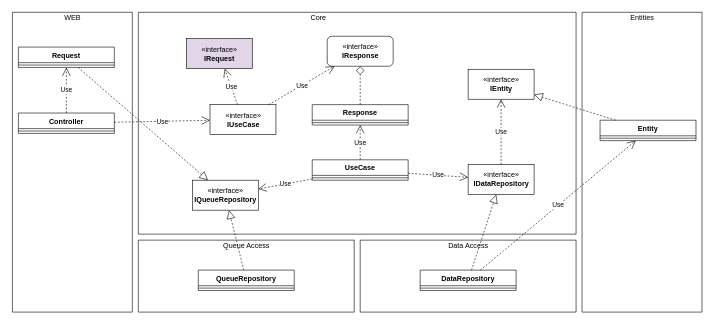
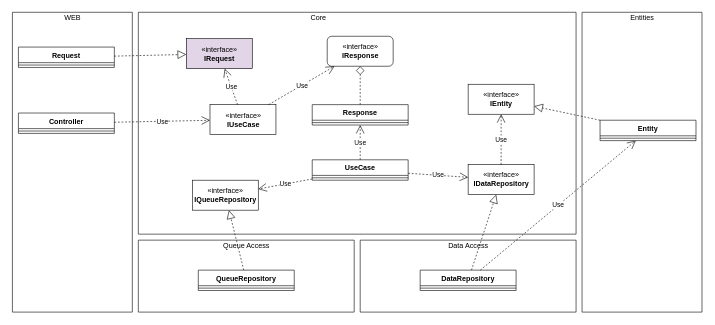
  <mxCell id="0" />
  <mxCell id="1" parent="0" />
  <mxCell id="2" value="" style="swimlane;startSize=0;" parent="1" vertex="1"><mxGeometry x="20" y="20" width="200" height="500" as="geometry" /></mxCell>
  <mxCell id="3" value="WEB" style="text;html=1;align=center;verticalAlign=middle;resizable=0;points=[];autosize=1;strokeColor=none;fillColor=none;" parent="2" vertex="1"><mxGeometry x="80" width="40" height="20" as="geometry" /></mxCell>
  <mxCell id="4" value="Controller" style="swimlane;fontStyle=1;align=center;verticalAlign=top;childLayout=stackLayout;horizontal=1;startSize=26;horizontalStack=0;resizeParent=1;resizeParentMax=0;resizeLast=0;collapsible=1;marginBottom=0;" parent="2" vertex="1"><mxGeometry x="10" y="168" width="160" height="34" as="geometry" /></mxCell>
  <mxCell id="5" value="" style="line;strokeWidth=1;fillColor=none;align=left;verticalAlign=middle;spacingTop=-1;spacingLeft=3;spacingRight=3;rotatable=0;labelPosition=right;points=[];portConstraint=eastwest;" parent="4" vertex="1"><mxGeometry y="26" width="160" height="8" as="geometry" /></mxCell>
  <mxCell id="6" value="Request" style="swimlane;fontStyle=1;align=center;verticalAlign=top;childLayout=stackLayout;horizontal=1;startSize=26;horizontalStack=0;resizeParent=1;resizeParentMax=0;resizeLast=0;collapsible=1;marginBottom=0;" parent="2" vertex="1"><mxGeometry x="10" y="58" width="160" height="34" as="geometry" /></mxCell>
  <mxCell id="7" value="" style="line;strokeWidth=1;fillColor=none;align=left;verticalAlign=middle;spacingTop=-1;spacingLeft=3;spacingRight=3;rotatable=0;labelPosition=right;points=[];portConstraint=eastwest;" parent="6" vertex="1"><mxGeometry y="26" width="160" height="8" as="geometry" /></mxCell>
- <mxCell id="8" value="Use" style="endArrow=open;endSize=12;dashed=1;html=1;rounded=0;" parent="2" source="4" target="6" edge="1"><mxGeometry width="160" relative="1" as="geometry"><mxPoint x="390" y="220" as="sourcePoint" /><mxPoint x="550" y="220" as="targetPoint" /></mxGeometry></mxCell>
  <mxCell id="9" value="" style="swimlane;startSize=0;" parent="1" vertex="1"><mxGeometry x="230" y="20" width="730" height="370" as="geometry" /></mxCell>
  <mxCell id="10" value="Core" style="text;html=1;align=center;verticalAlign=middle;resizable=0;points=[];autosize=1;strokeColor=none;fillColor=none;" parent="9" vertex="1"><mxGeometry x="280" width="40" height="20" as="geometry" /></mxCell>
  <mxCell id="11" value="«interface»&lt;br&gt;&lt;b&gt;IUseCase&lt;/b&gt;" style="html=1;" parent="9" vertex="1"><mxGeometry x="119.5" y="154" width="110" height="50" as="geometry" /></mxCell>
  <mxCell id="12" value="UseCase" style="swimlane;fontStyle=1;align=center;verticalAlign=top;childLayout=stackLayout;horizontal=1;startSize=26;horizontalStack=0;resizeParent=1;resizeParentMax=0;resizeLast=0;collapsible=1;marginBottom=0;" parent="9" vertex="1"><mxGeometry x="290" y="246" width="160" height="34" as="geometry" /></mxCell>
  <mxCell id="13" value="" style="line;strokeWidth=1;fillColor=none;align=left;verticalAlign=middle;spacingTop=-1;spacingLeft=3;spacingRight=3;rotatable=0;labelPosition=right;points=[];portConstraint=eastwest;" parent="12" vertex="1"><mxGeometry y="26" width="160" height="8" as="geometry" /></mxCell>
  <mxCell id="14" value="«interface»&lt;br&gt;&lt;b&gt;IDataRepository&lt;/b&gt;" style="html=1;" parent="9" vertex="1"><mxGeometry x="550" y="254" width="110" height="50" as="geometry" /></mxCell>
  <mxCell id="15" value="Use" style="endArrow=open;endSize=12;dashed=1;html=1;rounded=0;" parent="9" source="12" target="14" edge="1"><mxGeometry width="160" relative="1" as="geometry"><mxPoint x="475.08" y="117.12" as="sourcePoint" /><mxPoint x="547" y="24" as="targetPoint" /></mxGeometry></mxCell>
- <mxCell id="16" value="«interface»&lt;br&gt;&lt;b&gt;IEntity&lt;/b&gt;" style="html=1;" parent="9" vertex="1"><mxGeometry x="550" y="95" width="110" height="50" as="geometry" /></mxCell>
+ <mxCell id="16" value="«interface»&lt;br&gt;&lt;b&gt;IEntity&lt;/b&gt;" style="html=1;" parent="9" vertex="1"><mxGeometry x="550" y="120" width="110" height="50" as="geometry" /></mxCell>
  <mxCell id="17" value="Use" style="endArrow=open;endSize=12;dashed=1;html=1;rounded=0;" parent="9" source="14" target="16" edge="1"><mxGeometry width="160" relative="1" as="geometry"><mxPoint x="460" y="200" as="sourcePoint" /><mxPoint x="620" y="200" as="targetPoint" /></mxGeometry></mxCell>
  <mxCell id="18" value="«interface»&lt;br&gt;&lt;b&gt;IRequest&lt;/b&gt;" style="html=1;fillColor=#e1d5e7;" parent="9" vertex="1"><mxGeometry x="80" y="44" width="110" height="50" as="geometry" /></mxCell>
  <mxCell id="19" value="Use" style="endArrow=open;endSize=12;dashed=1;html=1;rounded=0;" parent="9" source="11" target="18" edge="1"><mxGeometry width="160" relative="1" as="geometry"><mxPoint x="100" y="250" as="sourcePoint" /><mxPoint x="260" y="250" as="targetPoint" /></mxGeometry></mxCell>
  <mxCell id="20" value="«interface»&lt;br&gt;&lt;b&gt;IResponse&lt;/b&gt;" style="html=1;rounded=1;" parent="9" vertex="1"><mxGeometry x="315" y="40" width="110" height="50" as="geometry" /></mxCell>
  <mxCell id="21" value="Use" style="endArrow=open;endSize=12;dashed=1;html=1;rounded=0;" parent="9" source="11" target="20" edge="1"><mxGeometry width="160" relative="1" as="geometry"><mxPoint x="387" y="244" as="sourcePoint" /><mxPoint x="547" y="244" as="targetPoint" /></mxGeometry></mxCell>
  <mxCell id="22" value="Response" style="swimlane;fontStyle=1;align=center;verticalAlign=top;childLayout=stackLayout;horizontal=1;startSize=26;horizontalStack=0;resizeParent=1;resizeParentMax=0;resizeLast=0;collapsible=1;marginBottom=0;" parent="9" vertex="1"><mxGeometry x="290" y="154" width="160" height="34" as="geometry" /></mxCell>
  <mxCell id="23" value="" style="line;strokeWidth=1;fillColor=none;align=left;verticalAlign=middle;spacingTop=-1;spacingLeft=3;spacingRight=3;rotatable=0;labelPosition=right;points=[];portConstraint=eastwest;" parent="22" vertex="1"><mxGeometry y="26" width="160" height="8" as="geometry" /></mxCell>
  <mxCell id="24" value="Use" style="endArrow=open;endSize=12;dashed=1;html=1;rounded=0;" parent="9" source="12" target="22" edge="1"><mxGeometry width="160" relative="1" as="geometry"><mxPoint x="447" y="214" as="sourcePoint" /><mxPoint x="607" y="214" as="targetPoint" /></mxGeometry></mxCell>
  <mxCell id="25" value="" style="endArrow=diamond;dashed=1;endFill=0;endSize=12;html=1;rounded=0;" parent="9" source="22" target="20" edge="1"><mxGeometry width="160" relative="1" as="geometry"><mxPoint x="367" y="334" as="sourcePoint" /><mxPoint x="527" y="334" as="targetPoint" /></mxGeometry></mxCell>
  <mxCell id="26" value="«interface»&lt;br&gt;&lt;b&gt;IQueueRepository&lt;/b&gt;" style="html=1;" vertex="1" parent="9"><mxGeometry x="90" y="280" width="110" height="50" as="geometry" /></mxCell>
  <mxCell id="27" value="Use" style="endArrow=open;endSize=12;dashed=1;html=1;rounded=0;" edge="1" parent="9" source="12" target="26"><mxGeometry width="160" relative="1" as="geometry"><mxPoint x="240" y="340" as="sourcePoint" /><mxPoint x="400" y="340" as="targetPoint" /></mxGeometry></mxCell>
  <mxCell id="28" value="" style="swimlane;startSize=0;" parent="1" vertex="1"><mxGeometry x="600" y="400" width="360" height="120" as="geometry" /></mxCell>
  <mxCell id="29" value="Data Access" style="text;html=1;align=center;verticalAlign=middle;resizable=0;points=[];autosize=1;strokeColor=none;fillColor=none;" parent="28" vertex="1"><mxGeometry x="140" width="80" height="20" as="geometry" /></mxCell>
  <mxCell id="30" value="DataRepository" style="swimlane;fontStyle=1;align=center;verticalAlign=top;childLayout=stackLayout;horizontal=1;startSize=26;horizontalStack=0;resizeParent=1;resizeParentMax=0;resizeLast=0;collapsible=1;marginBottom=0;" parent="28" vertex="1"><mxGeometry x="100" y="50" width="160" height="34" as="geometry" /></mxCell>
  <mxCell id="31" value="" style="line;strokeWidth=1;fillColor=none;align=left;verticalAlign=middle;spacingTop=-1;spacingLeft=3;spacingRight=3;rotatable=0;labelPosition=right;points=[];portConstraint=eastwest;" parent="30" vertex="1"><mxGeometry y="26" width="160" height="8" as="geometry" /></mxCell>
  <mxCell id="32" value="" style="swimlane;startSize=0;" parent="1" vertex="1"><mxGeometry x="970" y="20" width="200" height="500" as="geometry" /></mxCell>
  <mxCell id="33" value="Entities" style="text;html=1;align=center;verticalAlign=middle;resizable=0;points=[];autosize=1;strokeColor=none;fillColor=none;" parent="32" vertex="1"><mxGeometry x="75" width="50" height="20" as="geometry" /></mxCell>
  <mxCell id="34" value="Entity" style="swimlane;fontStyle=1;align=center;verticalAlign=top;childLayout=stackLayout;horizontal=1;startSize=26;horizontalStack=0;resizeParent=1;resizeParentMax=0;resizeLast=0;collapsible=1;marginBottom=0;" parent="32" vertex="1"><mxGeometry x="30" y="180" width="160" height="34" as="geometry" /></mxCell>
  <mxCell id="35" value="" style="line;strokeWidth=1;fillColor=none;align=left;verticalAlign=middle;spacingTop=-1;spacingLeft=3;spacingRight=3;rotatable=0;labelPosition=right;points=[];portConstraint=eastwest;" parent="34" vertex="1"><mxGeometry y="26" width="160" height="8" as="geometry" /></mxCell>
  <mxCell id="36" value="Use" style="endArrow=open;endSize=12;dashed=1;html=1;rounded=0;" parent="1" source="4" target="11" edge="1"><mxGeometry width="160" relative="1" as="geometry"><mxPoint x="380" y="240" as="sourcePoint" /><mxPoint x="540" y="240" as="targetPoint" /></mxGeometry></mxCell>
  <mxCell id="37" value="" style="endArrow=block;dashed=1;endFill=0;endSize=12;html=1;rounded=0;" parent="1" source="30" target="14" edge="1"><mxGeometry width="160" relative="1" as="geometry"><mxPoint x="710" y="350" as="sourcePoint" /><mxPoint x="870" y="350" as="targetPoint" /></mxGeometry></mxCell>
  <mxCell id="38" value="Use" style="endArrow=open;endSize=12;dashed=1;html=1;rounded=0;" parent="1" source="30" target="34" edge="1"><mxGeometry width="160" relative="1" as="geometry"><mxPoint x="780" y="560" as="sourcePoint" /><mxPoint x="940" y="560" as="targetPoint" /></mxGeometry></mxCell>
  <mxCell id="39" value="" style="endArrow=block;dashed=1;endFill=0;endSize=12;html=1;rounded=0;" parent="1" source="34" target="16" edge="1"><mxGeometry width="160" relative="1" as="geometry"><mxPoint x="950" y="200" as="sourcePoint" /><mxPoint x="1110" y="200" as="targetPoint" /></mxGeometry></mxCell>
- <mxCell id="40" value="" style="endArrow=block;dashed=1;endFill=0;endSize=12;html=1;rounded=0;" parent="1" source="6" target="26" edge="1"><mxGeometry width="160" relative="1" as="geometry"><mxPoint x="650" y="240" as="sourcePoint" /><mxPoint x="810" y="240" as="targetPoint" /></mxGeometry></mxCell>
+ <mxCell id="40" value="" style="endArrow=block;dashed=1;endFill=0;endSize=12;html=1;rounded=0;" parent="1" source="6" target="18" edge="1"><mxGeometry width="160" relative="1" as="geometry"><mxPoint x="650" y="240" as="sourcePoint" /><mxPoint x="810" y="240" as="targetPoint" /></mxGeometry></mxCell>
  <mxCell id="41" value="" style="swimlane;startSize=0;" vertex="1" parent="1"><mxGeometry x="230" y="400" width="360" height="120" as="geometry" /></mxCell>
  <mxCell id="42" value="Queue Access" style="text;html=1;align=center;verticalAlign=middle;resizable=0;points=[];autosize=1;strokeColor=none;fillColor=none;" vertex="1" parent="41"><mxGeometry x="135" width="90" height="20" as="geometry" /></mxCell>
  <mxCell id="43" value="QueueRepository" style="swimlane;fontStyle=1;align=center;verticalAlign=top;childLayout=stackLayout;horizontal=1;startSize=26;horizontalStack=0;resizeParent=1;resizeParentMax=0;resizeLast=0;collapsible=1;marginBottom=0;" vertex="1" parent="41"><mxGeometry x="100" y="50" width="160" height="34" as="geometry" /></mxCell>
  <mxCell id="44" value="" style="line;strokeWidth=1;fillColor=none;align=left;verticalAlign=middle;spacingTop=-1;spacingLeft=3;spacingRight=3;rotatable=0;labelPosition=right;points=[];portConstraint=eastwest;" vertex="1" parent="43"><mxGeometry y="26" width="160" height="8" as="geometry" /></mxCell>
  <mxCell id="45" value="" style="endArrow=block;dashed=1;endFill=0;endSize=12;html=1;rounded=0;" edge="1" parent="1" source="43" target="26"><mxGeometry width="160" relative="1" as="geometry"><mxPoint x="220" y="550" as="sourcePoint" /><mxPoint x="380" y="550" as="targetPoint" /></mxGeometry></mxCell>
